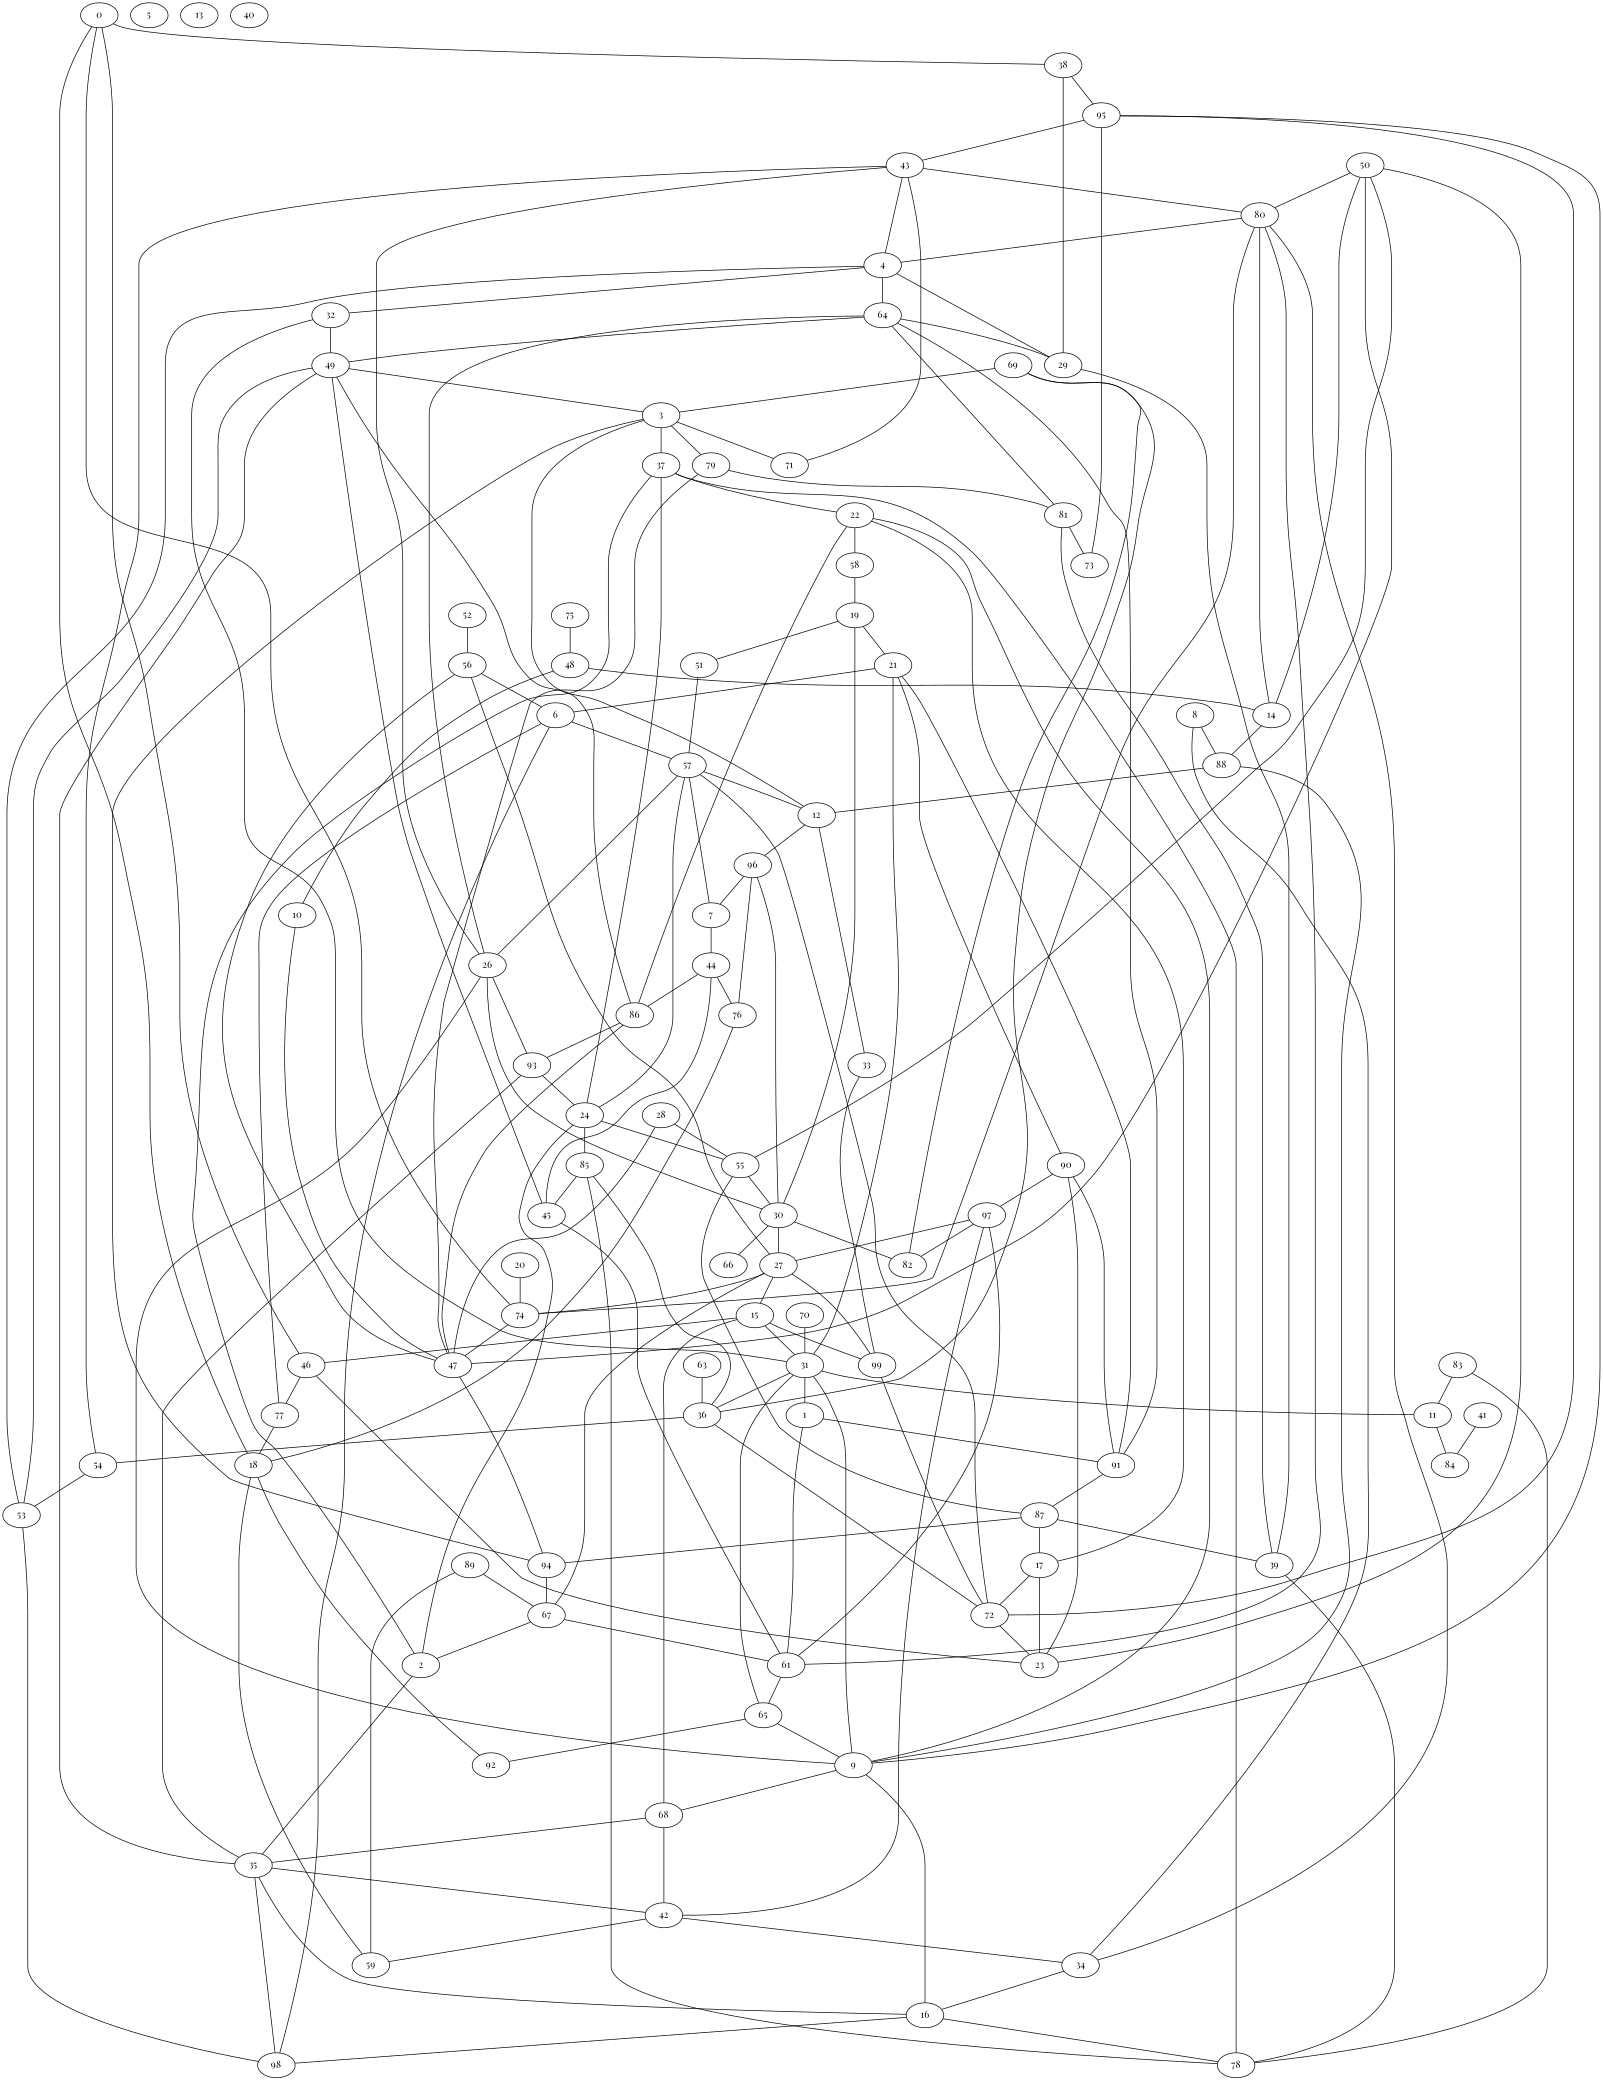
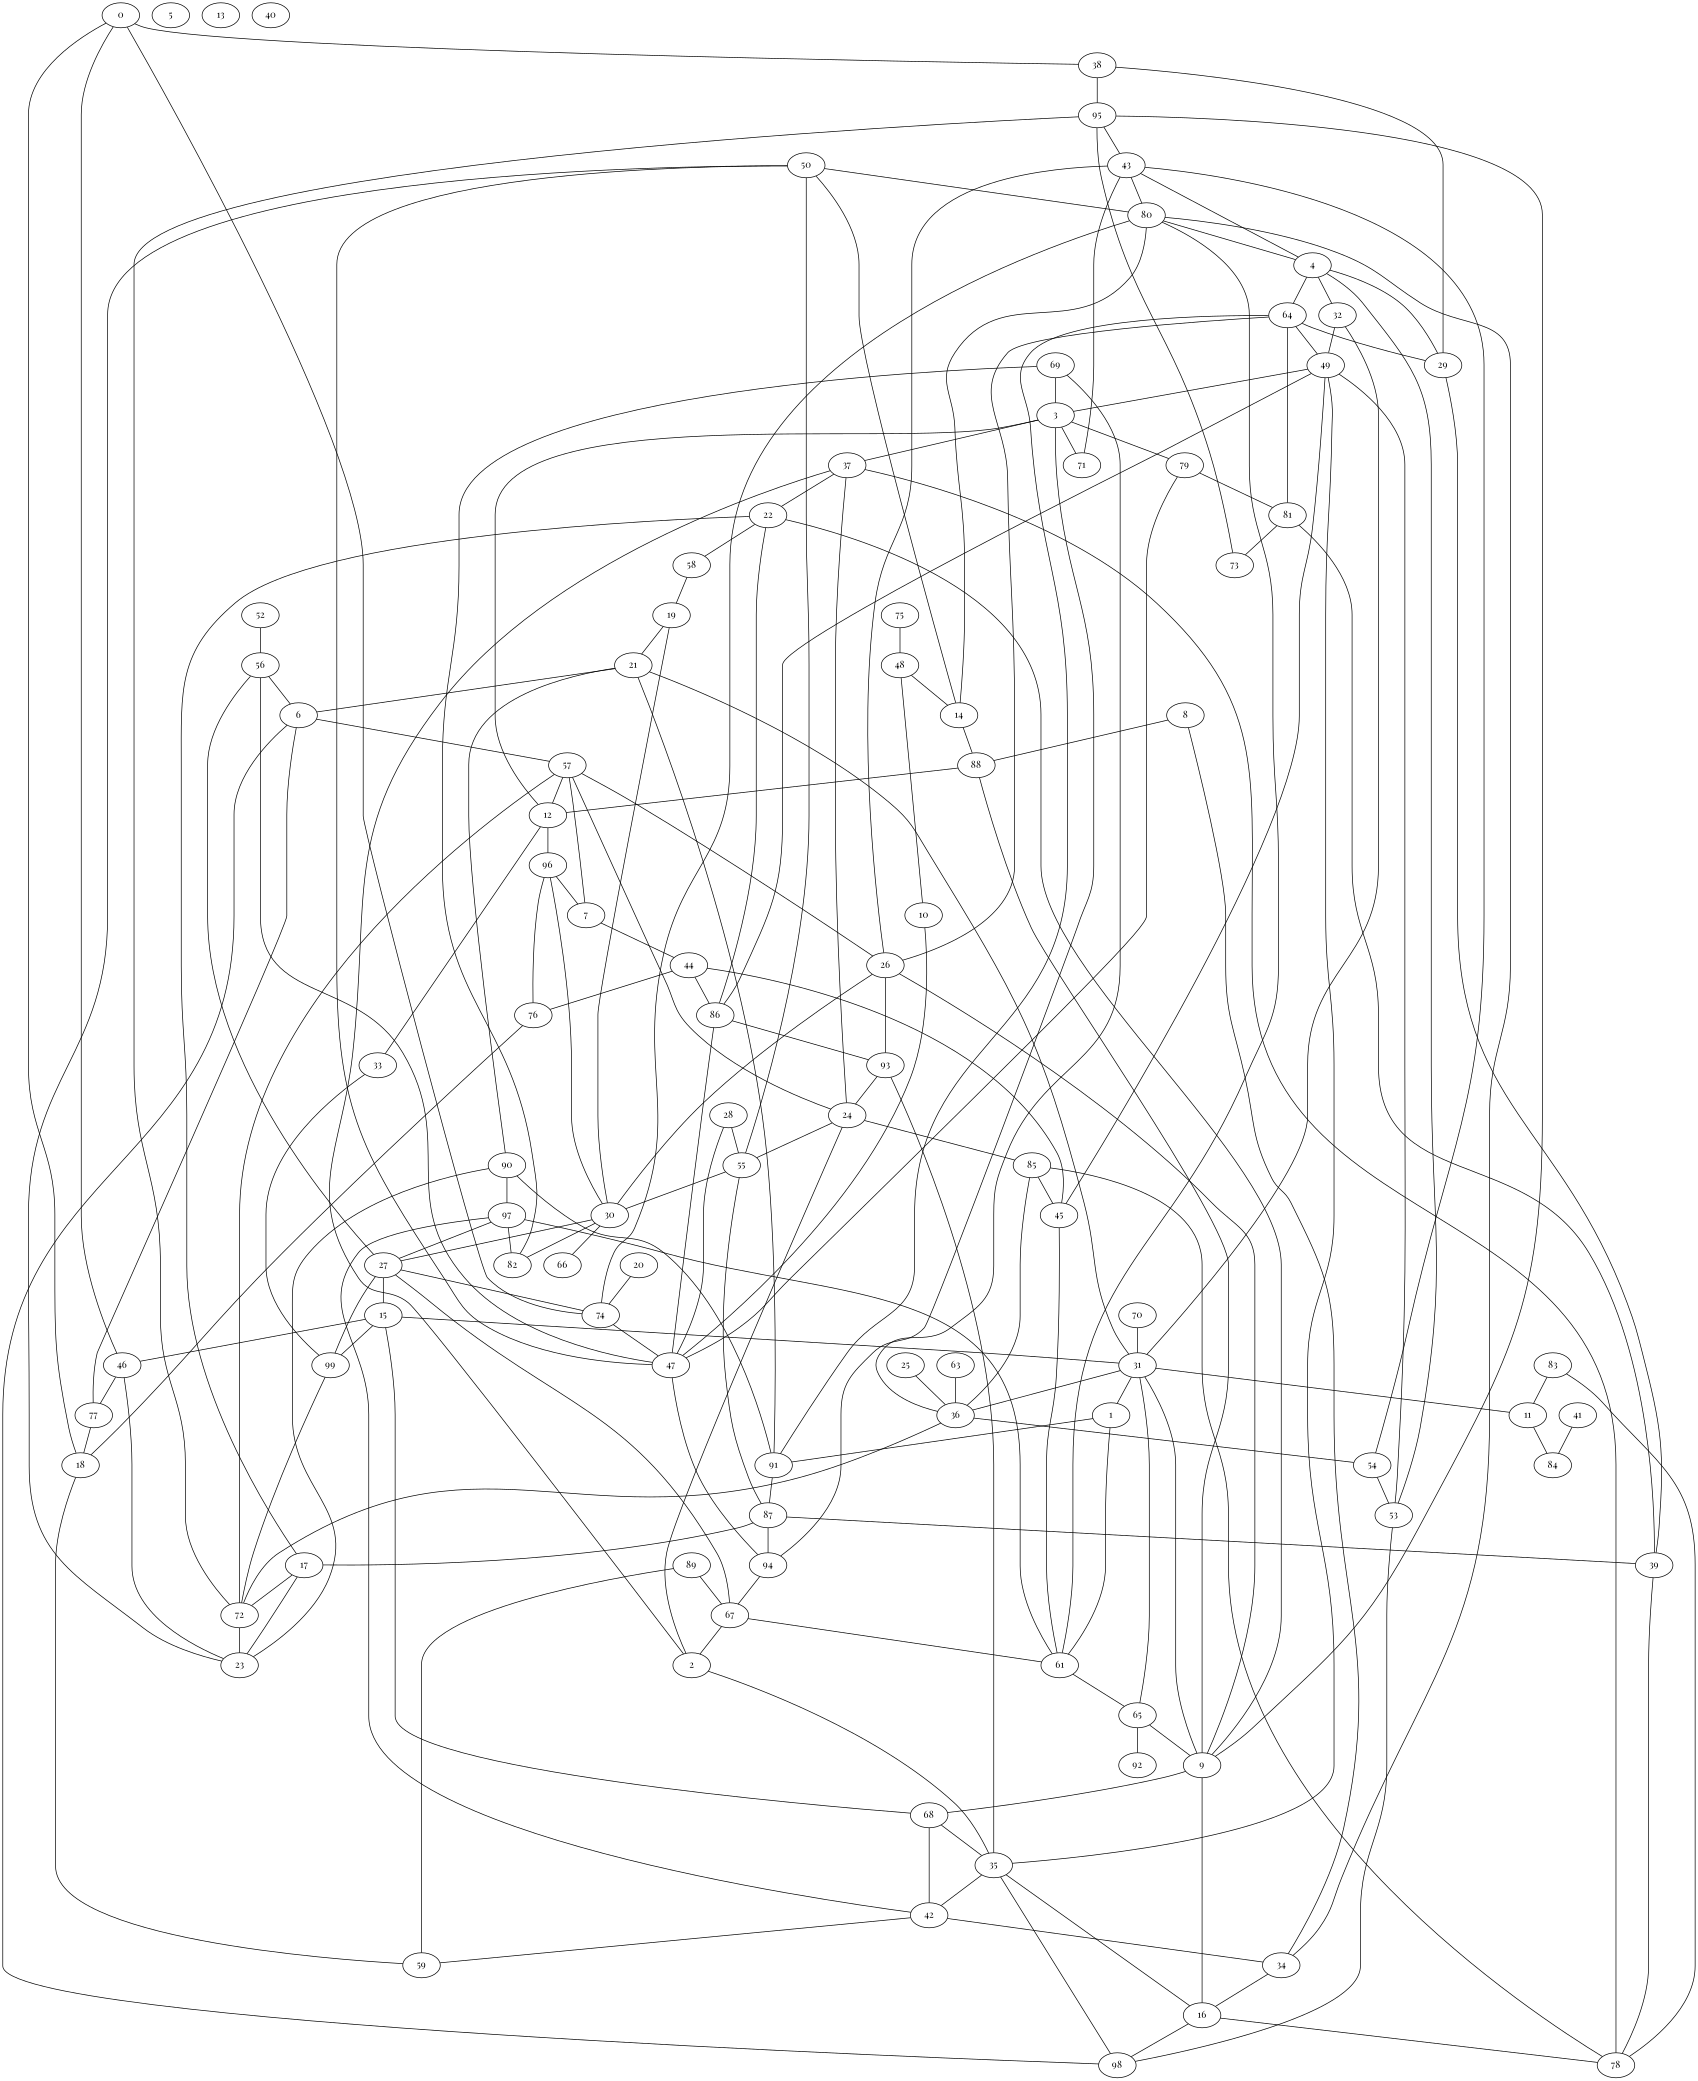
  graph {
    fontname="Playfair Display"
    node [fontname="Playfair Display"]
    edge [fontname="Playfair Display"]
    0
    18
    38
    46
    59
    92
    95
    29
    77
    23
    1
    61
    91
    65
    80
    21
    87
    2
    24
    35
    37
    55
    85
    16
    98
    49
    42
    22
    78
    3
    12
    71
    79
    94
    33
    96
    47
    81
    67
    4
    32
    43
    53
    64
    26
    54
    5
    6
    57
    72
    7
    44
    45
    76
    86
    8
    34
    88
    9
    68
    58
    11
    84
    99
    30
    13
    14
    15
    31
    36
    17
    19
-   51
    90
    20
    74
    97
+   25
    93
    27
    66
    82
    28
    39
    40
    41
    48
    10
    50
    52
    56
    63
    73
    69
    70
    75
    83
    89
    0 -- 18
    0 -- 38
    0 -- 46
    18 -- 59
-   18 -- 92
    38 -- 95
    38 -- 29
    46 -- 77
    46 -- 23
    95 -- 43
    95 -- 72
    29 -- 4
    29 -- 39
    77 -- 18
    1 -- 61
    1 -- 91
    61 -- 65
    61 -- 80
    91 -- 21
    91 -- 87
    65 -- 92
    65 -- 9
    80 -- 4
    80 -- 34
    80 -- 14
    80 -- 74
    21 -- 6
    21 -- 90
    87 -- 55
    87 -- 94
    87 -- 17
    87 -- 39
    2 -- 24
    2 -- 35
    2 -- 37
    24 -- 37
    24 -- 55
    24 -- 85
    35 -- 16
    35 -- 98
    35 -- 49
    35 -- 42
    37 -- 22
    37 -- 78
    55 -- 30
    85 -- 45
    85 -- 36
    16 -- 98
    16 -- 78
    16 -- 9
    98 -- 6
    49 -- 3
    49 -- 53
    49 -- 86
    42 -- 59
    42 -- 34
    42 -- 68
    22 -- 58
    78 -- 85
    3 -- 37
    3 -- 12
    3 -- 71
    3 -- 79
    3 -- 94
    12 -- 33
    12 -- 96
    79 -- 47
    79 -- 81
    94 -- 67
    33 -- 99
    96 -- 7
    96 -- 30
    47 -- 94
    81 -- 39
    81 -- 73
    67 -- 61
    67 -- 2
    4 -- 32
    4 -- 43
    4 -- 53
    4 -- 64
    32 -- 49
    43 -- 80
    43 -- 71
    43 -- 26
    43 -- 54
    53 -- 98
    64 -- 29
    64 -- 91
    64 -- 49
    64 -- 81
    64 -- 26
    26 -- 9
    26 -- 30
    26 -- 93
    54 -- 53
    6 -- 77
    6 -- 57
    57 -- 24
    57 -- 12
    57 -- 26
    57 -- 72
    72 -- 23
    7 -- 57
    7 -- 44
    44 -- 45
    44 -- 76
    44 -- 86
    45 -- 61
    45 -- 49
    76 -- 18
    76 -- 96
    86 -- 22
    86 -- 47
    86 -- 93
    8 -- 34
    8 -- 88
    34 -- 16
    88 -- 12
    88 -- 9
    9 -- 95
    9 -- 22
    9 -- 68
    68 -- 35
    58 -- 19
    11 -- 84
    99 -- 72
    30 -- 19
    30 -- 27
    30 -- 66
    30 -- 82
    14 -- 88
    15 -- 46
    15 -- 68
    15 -- 99
    15 -- 31
    31 -- 1
    31 -- 65
    31 -- 21
    31 -- 32
    31 -- 9
    31 -- 11
    31 -- 36
    36 -- 54
    36 -- 72
    17 -- 23
    17 -- 22
    17 -- 72
    19 -- 21
-   19 -- 51
-   51 -- 57
    90 -- 23
    90 -- 91
    90 -- 97
    20 -- 74
    74 -- 0
    74 -- 47
    97 -- 61
    97 -- 42
    97 -- 27
    97 -- 82
+   25 -- 36
    93 -- 24
    93 -- 35
    27 -- 67
    27 -- 99
    27 -- 15
    27 -- 74
    28 -- 55
    28 -- 47
    39 -- 78
    41 -- 84
    48 -- 14
    48 -- 10
    10 -- 47
    50 -- 23
    50 -- 80
    50 -- 55
    50 -- 47
    50 -- 14
    52 -- 56
    56 -- 47
    56 -- 6
    56 -- 27
    63 -- 36
    73 -- 95
    69 -- 3
    69 -- 36
    69 -- 82
    70 -- 31
    75 -- 48
    83 -- 78
    83 -- 11
    89 -- 59
    89 -- 67
  }
